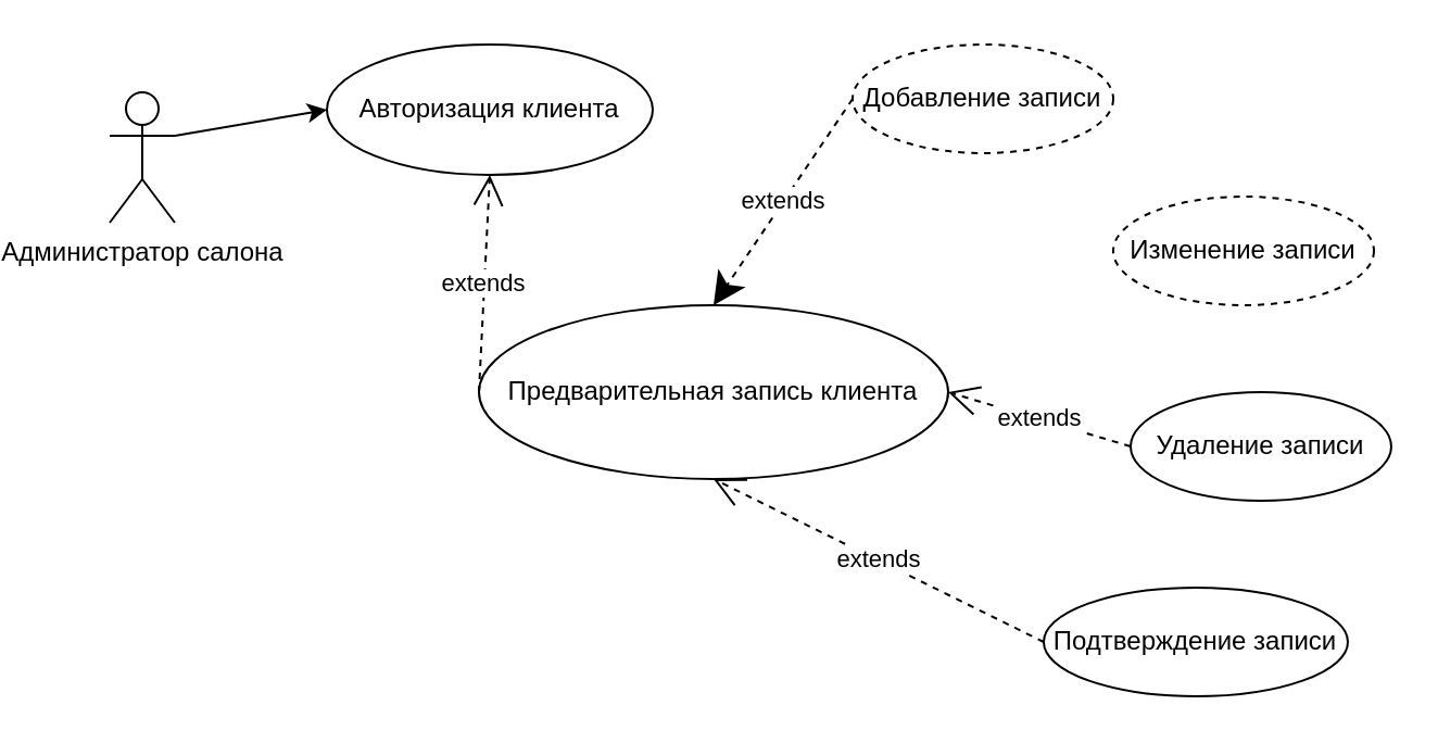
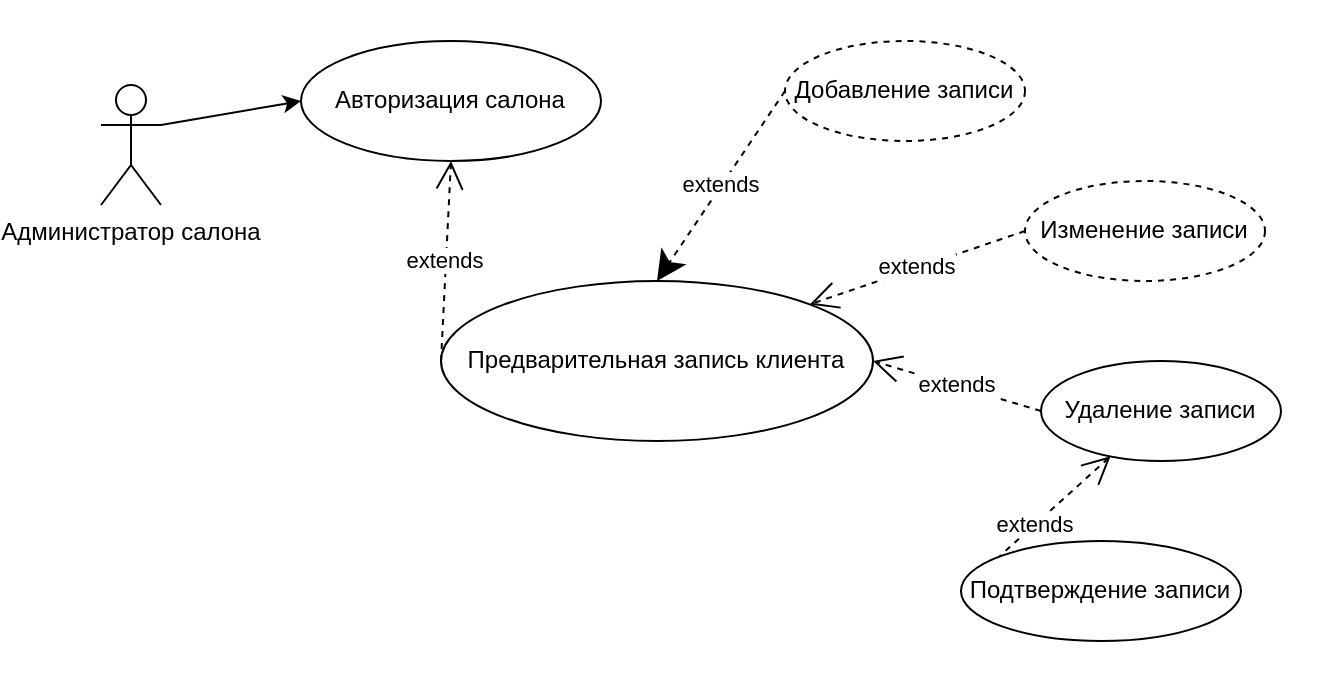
  <mxCell id="0" />
  <mxCell id="1" parent="0" />
  <mxCell id="2" value="Администратор салона" style="shape=umlActor;verticalLabelPosition=bottom;verticalAlign=top;html=1;outlineConnect=0;" vertex="1" parent="1"><mxGeometry x="20" y="42" width="30" height="60" as="geometry" /></mxCell>
  <mxCell id="3" value="" style="endArrow=classic;html=1;rounded=0;exitX=1;exitY=0.333;exitDx=0;exitDy=0;exitPerimeter=0;entryX=0;entryY=0.5;entryDx=0;entryDy=0;" edge="1" parent="1" source="2" target="4"><mxGeometry width="50" height="50" relative="1" as="geometry"><mxPoint x="80" y="100" as="sourcePoint" /><mxPoint x="130" y="50" as="targetPoint" /></mxGeometry></mxCell>
- <mxCell id="4" value="Авторизация клиента" style="ellipse;whiteSpace=wrap;html=1;" vertex="1" parent="1"><mxGeometry x="120" y="20" width="150" height="60" as="geometry" /></mxCell>
+ <mxCell id="4" value="Авторизация салона" style="ellipse;whiteSpace=wrap;html=1;" vertex="1" parent="1"><mxGeometry x="120" y="20" width="150" height="60" as="geometry" /></mxCell>
  <mxCell id="5" value="Удаление записи" style="ellipse;whiteSpace=wrap;html=1;" vertex="1" parent="1"><mxGeometry x="490" y="180" width="120" height="50" as="geometry" /></mxCell>
  <mxCell id="6" value="Изменение записи" style="ellipse;whiteSpace=wrap;html=1;dashed=1;" vertex="1" parent="1"><mxGeometry x="482" y="90" width="120" height="50" as="geometry" /></mxCell>
  <mxCell id="7" value="Добавление записи" style="ellipse;whiteSpace=wrap;html=1;dashed=1;" vertex="1" parent="1"><mxGeometry x="362" y="20" width="120" height="50" as="geometry" /></mxCell>
  <mxCell id="8" value="Предварительная запись клиента" style="ellipse;whiteSpace=wrap;html=1;" vertex="1" parent="1"><mxGeometry x="190" y="140" width="216" height="80" as="geometry" /></mxCell>
  <mxCell id="9" value="extends" style="endArrow=classic;endSize=12;dashed=1;html=1;rounded=0;exitX=0;exitY=0.5;exitDx=0;exitDy=0;entryX=0.5;entryY=0;entryDx=0;entryDy=0;" edge="1" parent="1" source="7" target="8"><mxGeometry width="160" relative="1" as="geometry"><mxPoint x="360" y="50" as="sourcePoint" /><mxPoint x="200" y="270" as="targetPoint" /></mxGeometry></mxCell>
+ <mxCell id="10" value="extends" style="endArrow=open;endSize=12;dashed=1;html=1;rounded=0;exitX=0;exitY=0.5;exitDx=0;exitDy=0;entryX=1;entryY=0;entryDx=0;entryDy=0;" edge="1" parent="1" source="6" target="8"><mxGeometry width="160" relative="1" as="geometry"><mxPoint x="294" y="240" as="sourcePoint" /><mxPoint x="454" y="240" as="targetPoint" /></mxGeometry></mxCell>
  <mxCell id="11" value="extends" style="endArrow=open;endSize=12;dashed=1;html=1;rounded=0;exitX=0;exitY=0.5;exitDx=0;exitDy=0;entryX=1;entryY=0.5;entryDx=0;entryDy=0;" edge="1" parent="1" source="5" target="8"><mxGeometry width="160" relative="1" as="geometry"><mxPoint x="240" y="240" as="sourcePoint" /><mxPoint x="400" y="240" as="targetPoint" /></mxGeometry></mxCell>
- <mxCell id="12" value="extends" style="endArrow=open;endSize=12;dashed=1;html=1;rounded=0;exitX=0;exitY=0.5;exitDx=0;exitDy=0;entryX=0.5;entryY=1;entryDx=0;entryDy=0;" edge="1" parent="1" source="14" target="8"><mxGeometry width="160" relative="1" as="geometry"><mxPoint x="445" y="285" as="sourcePoint" /><mxPoint x="420" y="260" as="targetPoint" /></mxGeometry></mxCell>
+ <mxCell id="12" value="extends" style="endArrow=open;endSize=12;dashed=1;html=1;rounded=0;exitX=0;exitY=0.5;exitDx=0;exitDy=0;" edge="1" parent="1" source="14" target="5"><mxGeometry width="160" relative="1" as="geometry"><mxPoint x="445" y="285" as="sourcePoint" /><mxPoint x="420" y="260" as="targetPoint" /></mxGeometry></mxCell>
  <mxCell id="13" value="extends" style="endArrow=open;endSize=12;dashed=1;html=1;rounded=0;exitX=0;exitY=0.5;exitDx=0;exitDy=0;entryX=0.5;entryY=1;entryDx=0;entryDy=0;" edge="1" parent="1" source="8" target="4"><mxGeometry width="160" relative="1" as="geometry"><mxPoint x="60" y="140" as="sourcePoint" /><mxPoint x="220" y="140" as="targetPoint" /></mxGeometry></mxCell>
  <mxCell id="14" value="Подтверждение записи" style="ellipse;whiteSpace=wrap;html=1;" vertex="1" parent="1"><mxGeometry x="450" y="270" width="140" height="50" as="geometry" /></mxCell>
